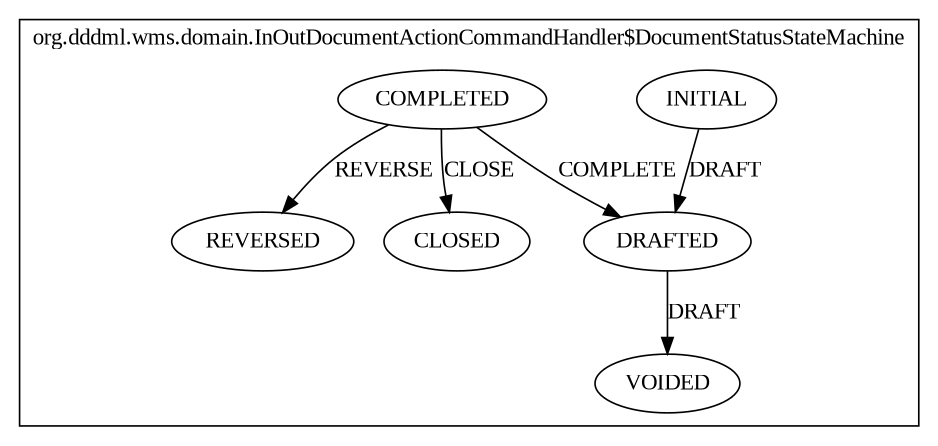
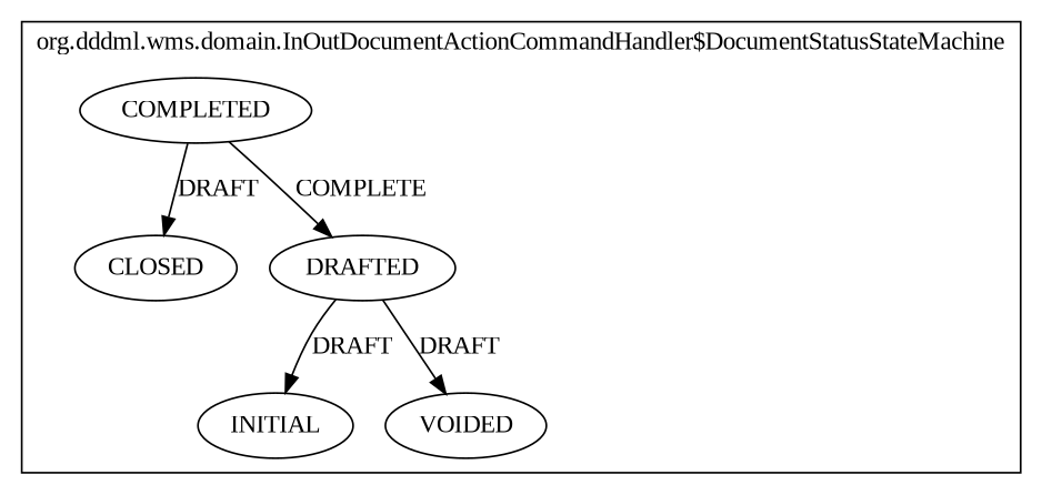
  digraph {
    compound=true
    fontname="Liberation Serif"
    node [fontname="Liberation Serif"]
    edge [fontname="Liberation Serif"]
-   n1 [label=REVERSED]
    n2 [label=CLOSED]
    n3 [label=INITIAL]
    n4 [label=DRAFTED]
    n5 [label=VOIDED]
    n6 [label=COMPLETED]
    subgraph cluster_1 {
      label="org.dddml.wms.domain.InOutDocumentActionCommandHandler$DocumentStatusStateMachine"
-     n1
      n2
      n3
      n4
      n5
      n6
    }
-   n3 -> n4 [label=DRAFT]
+   n4 -> n3 [label=DRAFT]
    n4 -> n5 [label=DRAFT]
-   n6 -> n1 [label=REVERSE]
-   n6 -> n2 [label=CLOSE]
+   n6 -> n2 [label=DRAFT]
    n6 -> n4 [label=COMPLETE]
  }
